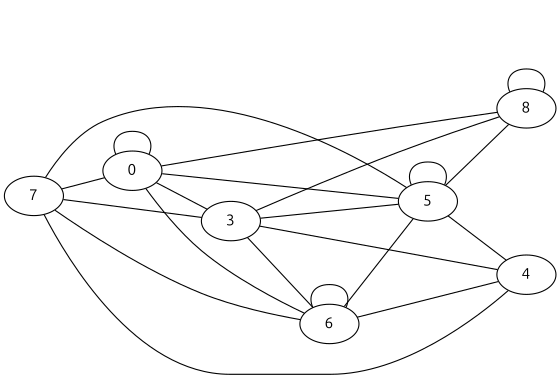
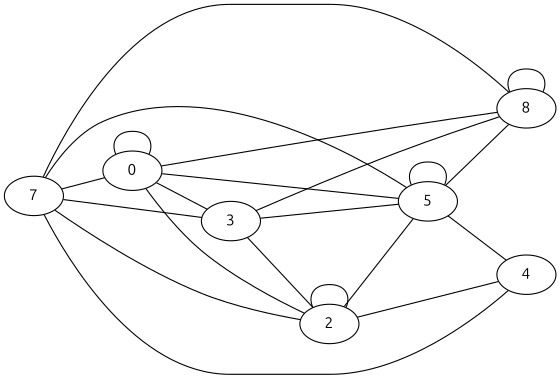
  graph {
    fontname=Ubuntu
    rankdir=LR
    node [fontname=Ubuntu]
    edge [fontname=Ubuntu]
    n1 [label=7]
    4
-   2 [label=6]
+   2
    n4 [label=8]
    0
    5
    3
+   n1 -- n4
    n1 -- 0
    4 -- n1
    4 -- 2
    2 -- n1
    2 -- 2
    2 -- 5
    n4 -- n4
    0 -- 2
    0 -- n4
    0 -- 0
    0 -- 5
    0 -- 3
    5 -- n1
    5 -- 4
    5 -- n4
    5 -- 5
    3 -- n1
-   3 -- 4
    3 -- 2
    3 -- n4
    3 -- 5
  }
